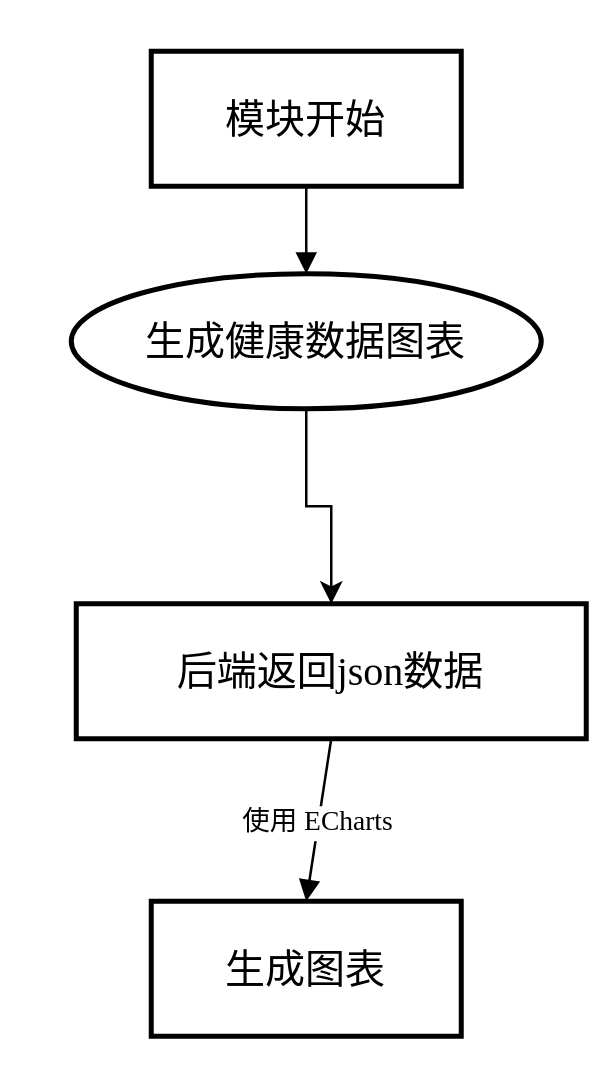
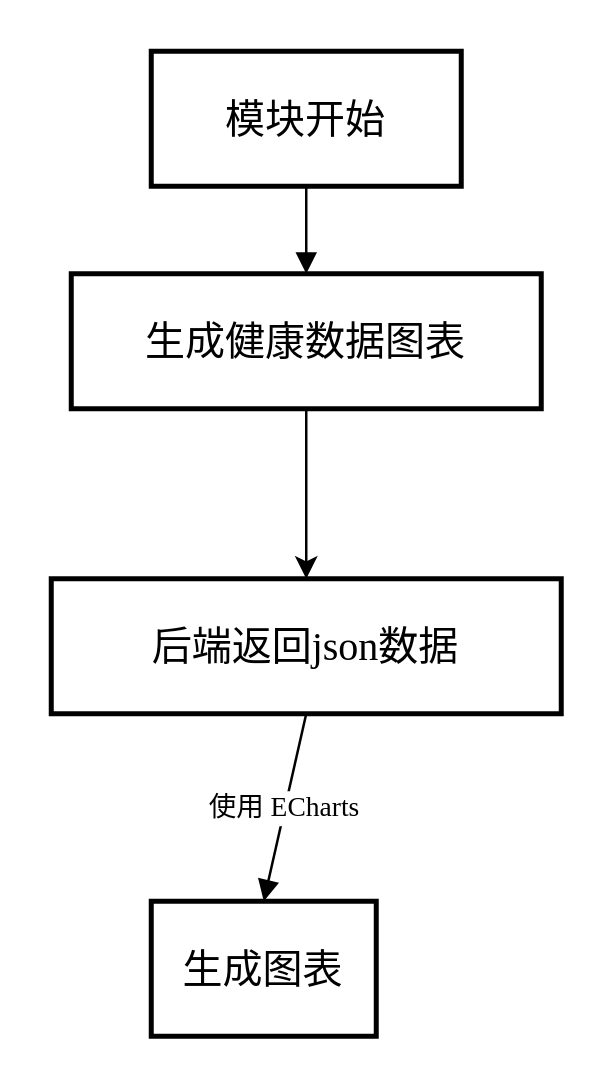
  <mxCell id="0" />
  <mxCell id="1" parent="0" />
  <mxCell id="2" value="模块开始" style="whiteSpace=wrap;strokeWidth=2;fontFamily=宋体;fontSize=16;" parent="1" vertex="1"><mxGeometry x="60" y="20" width="124" height="54" as="geometry" /></mxCell>
  <mxCell id="3" value="" style="edgeStyle=orthogonalEdgeStyle;rounded=0;orthogonalLoop=1;jettySize=auto;html=1;" parent="1" source="4" target="5" edge="1"><mxGeometry relative="1" as="geometry" /></mxCell>
- <mxCell id="4" value="生成健康数据图表" style="ellipse;whiteSpace=wrap;strokeWidth=2;fontFamily=宋体;fontSize=16;" parent="1" vertex="1"><mxGeometry x="28" y="109" width="188" height="54" as="geometry" /></mxCell>
- <mxCell id="5" value="后端返回json数据" style="whiteSpace=wrap;strokeWidth=2;fontFamily=宋体;fontSize=16;" parent="1" vertex="1"><mxGeometry x="30" y="241" width="204" height="54" as="geometry" /></mxCell>
- <mxCell id="6" value="生成图表" style="whiteSpace=wrap;strokeWidth=2;fontFamily=宋体;fontSize=16;" parent="1" vertex="1"><mxGeometry x="60" y="360" width="124" height="54" as="geometry" /></mxCell>
+ <mxCell id="4" value="生成健康数据图表" style="whiteSpace=wrap;strokeWidth=2;fontFamily=宋体;fontSize=16;" parent="1" vertex="1"><mxGeometry x="28" y="109" width="188" height="54" as="geometry" /></mxCell>
+ <mxCell id="5" value="后端返回json数据" style="whiteSpace=wrap;strokeWidth=2;fontFamily=宋体;fontSize=16;" parent="1" vertex="1"><mxGeometry x="20" y="231" width="204" height="54" as="geometry" /></mxCell>
+ <mxCell id="6" value="生成图表" style="whiteSpace=wrap;strokeWidth=2;fontFamily=宋体;fontSize=16;" parent="1" vertex="1"><mxGeometry x="60" y="360" width="90" height="54" as="geometry" /></mxCell>
  <mxCell id="7" value="" style="curved=1;startArrow=none;endArrow=block;exitX=0.5;exitY=1;entryX=0.5;entryY=0;" parent="1" source="2" target="4" edge="1"><mxGeometry relative="1" as="geometry"><Array as="points" /></mxGeometry></mxCell>
  <mxCell id="8" value="使用 ECharts" style="curved=1;startArrow=none;endArrow=block;exitX=0.5;exitY=1;entryX=0.5;entryY=0;fontFamily=宋体;" parent="1" source="5" target="6" edge="1"><mxGeometry relative="1" as="geometry"><Array as="points" /></mxGeometry></mxCell>
